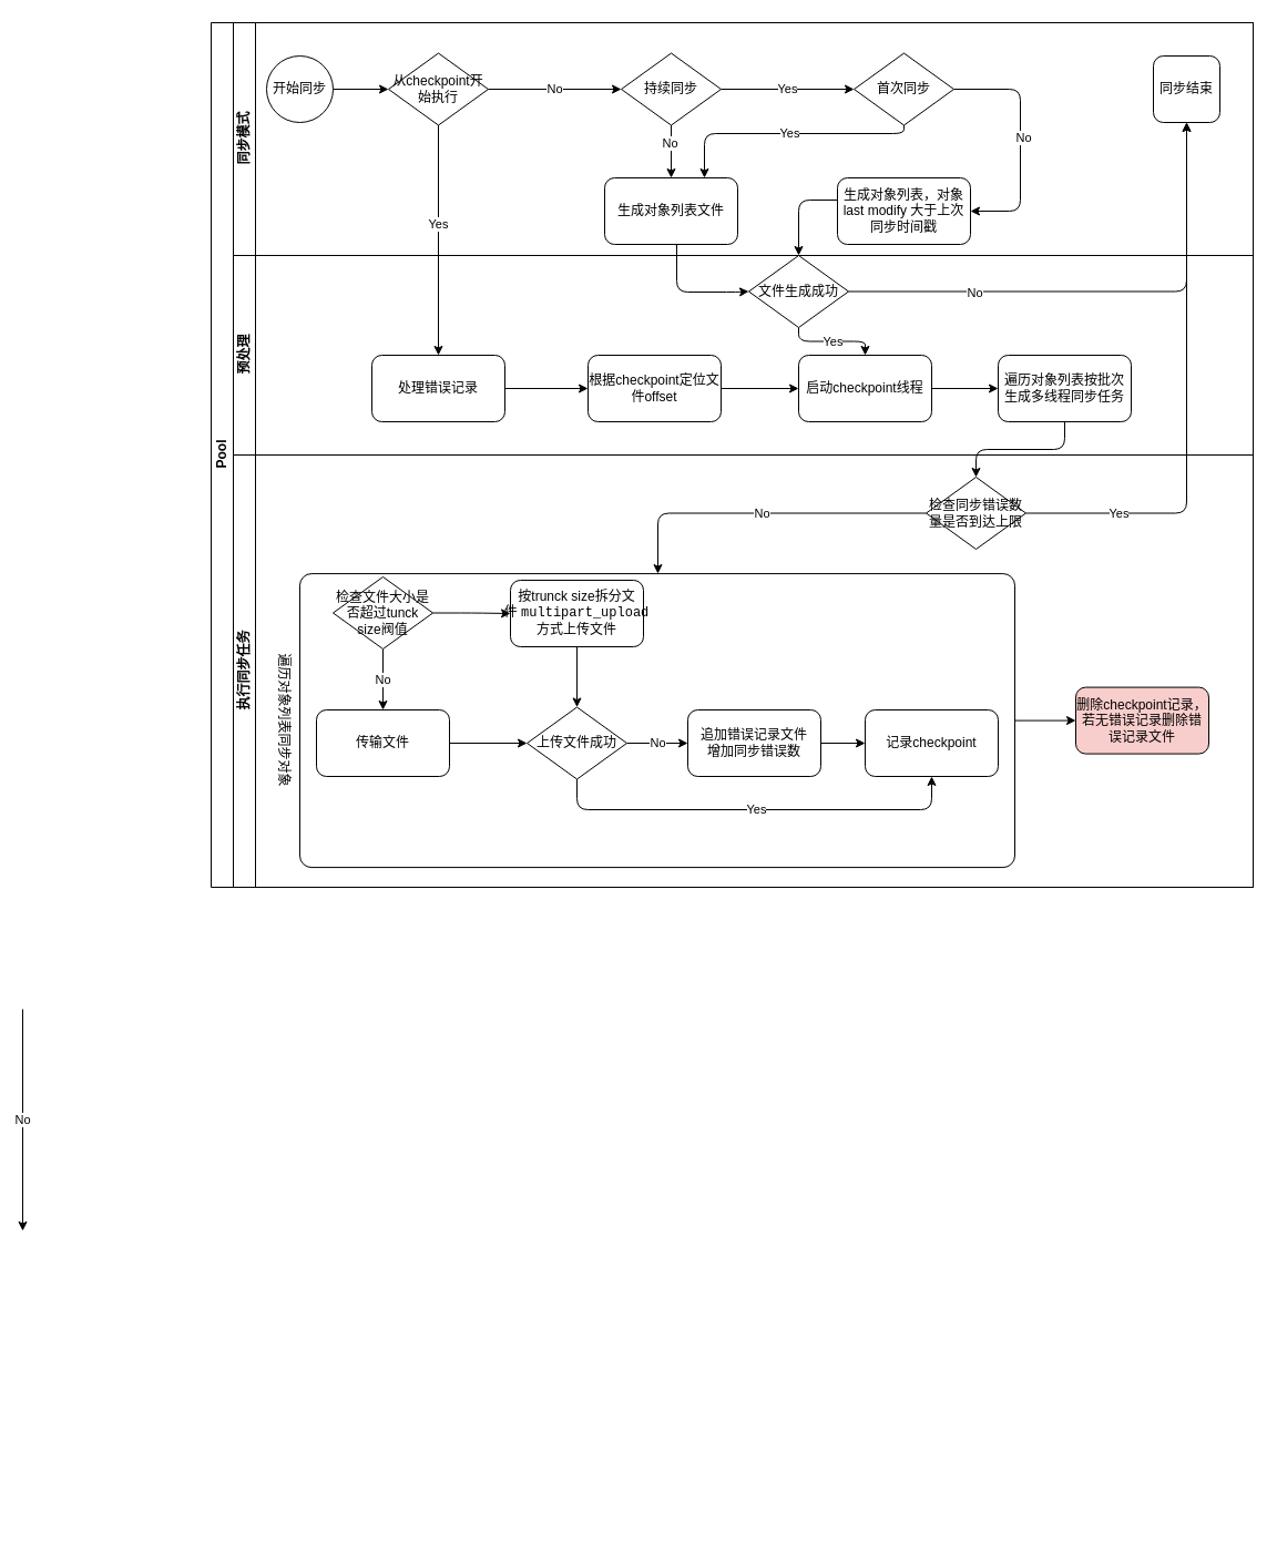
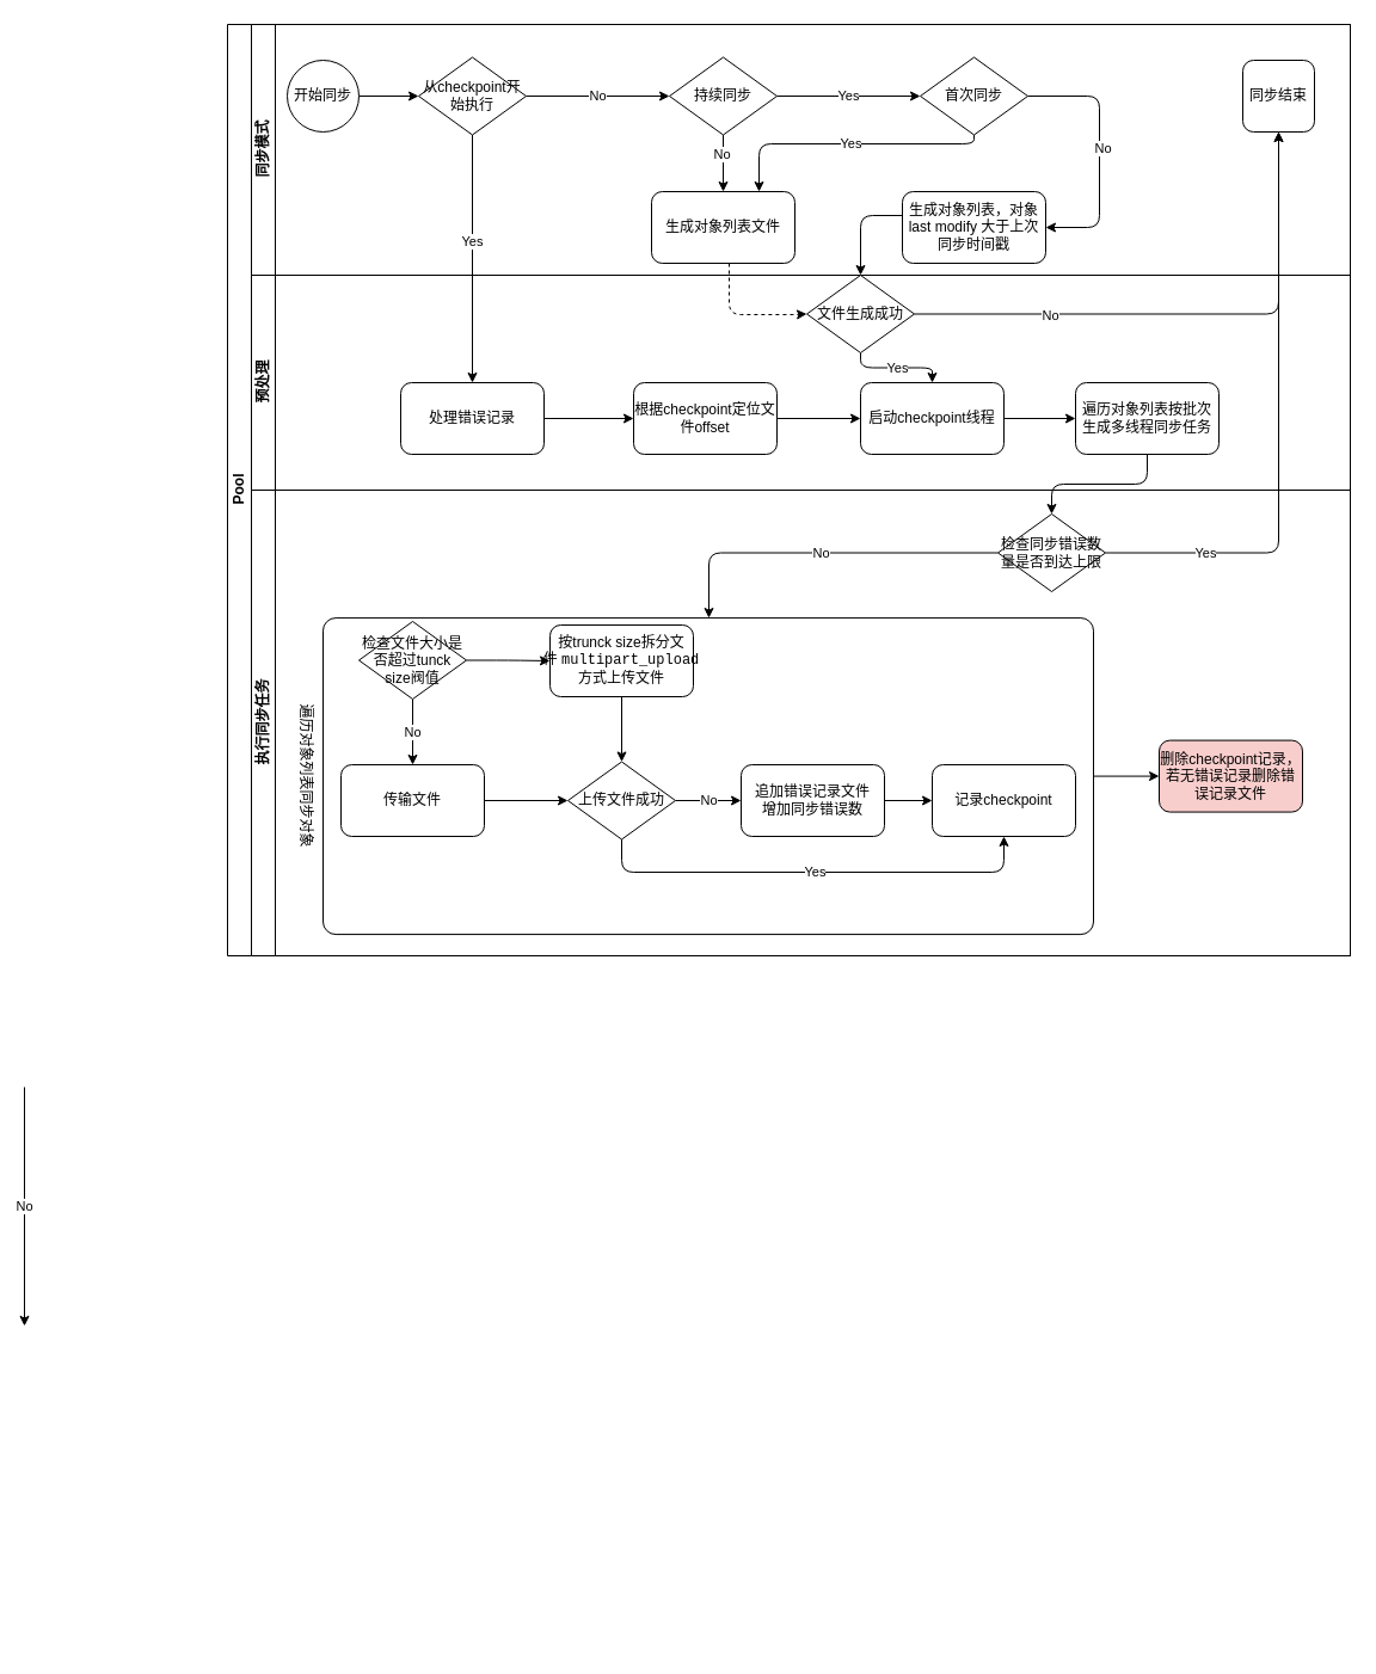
  <mxCell id="0" />
  <mxCell id="1" parent="0" />
  <mxCell id="2" value="Pool" style="swimlane;html=1;childLayout=stackLayout;resizeParent=1;resizeParentMax=0;horizontal=0;startSize=20;horizontalStack=0;" parent="1" vertex="1"><mxGeometry x="190" y="20" width="940" height="780" as="geometry" /></mxCell>
  <mxCell id="3" value="同步模式" style="swimlane;html=1;startSize=20;horizontal=0;" parent="2" vertex="1"><mxGeometry x="20" width="920" height="210" as="geometry" /></mxCell>
  <mxCell id="4" style="edgeStyle=none;html=1;entryX=0;entryY=0.5;entryDx=0;entryDy=0;" edge="1" parent="3" source="5" target="8"><mxGeometry relative="1" as="geometry" /></mxCell>
  <mxCell id="5" value="&lt;span&gt;开始同步&lt;/span&gt;" style="ellipse;whiteSpace=wrap;html=1;" parent="3" vertex="1"><mxGeometry x="30" y="30" width="60" height="60" as="geometry" /></mxCell>
  <mxCell id="6" value="&lt;span&gt;同步结束&lt;/span&gt;" style="whiteSpace=wrap;html=1;rounded=1;" parent="3" vertex="1"><mxGeometry x="830" y="30" width="60" height="60" as="geometry" /></mxCell>
  <mxCell id="7" value="No" style="edgeStyle=none;html=1;entryX=0;entryY=0.5;entryDx=0;entryDy=0;" edge="1" parent="3" source="8" target="12"><mxGeometry relative="1" as="geometry" /></mxCell>
  <mxCell id="8" value="从checkpoint开始执行" style="rhombus;whiteSpace=wrap;html=1;" vertex="1" parent="3"><mxGeometry x="140" y="27.5" width="90" height="65" as="geometry" /></mxCell>
  <mxCell id="9" value="Yes" style="edgeStyle=none;html=1;entryX=0;entryY=0.5;entryDx=0;entryDy=0;" edge="1" parent="3" source="12" target="17"><mxGeometry relative="1" as="geometry" /></mxCell>
  <mxCell id="10" style="edgeStyle=none;html=1;entryX=0.5;entryY=0;entryDx=0;entryDy=0;" edge="1" parent="3" source="12" target="18"><mxGeometry relative="1" as="geometry" /></mxCell>
  <mxCell id="11" value="No" style="edgeLabel;html=1;align=center;verticalAlign=middle;resizable=0;points=[];" vertex="1" connectable="0" parent="10"><mxGeometry x="-0.317" y="-2" relative="1" as="geometry"><mxPoint as="offset" /></mxGeometry></mxCell>
  <mxCell id="12" value="持续同步" style="rhombus;whiteSpace=wrap;html=1;" vertex="1" parent="3"><mxGeometry x="350" y="27.5" width="90" height="65" as="geometry" /></mxCell>
  <mxCell id="13" style="edgeStyle=orthogonalEdgeStyle;html=1;entryX=0.75;entryY=0;entryDx=0;entryDy=0;" edge="1" parent="3" source="17" target="18"><mxGeometry relative="1" as="geometry"><Array as="points"><mxPoint x="605" y="100" /><mxPoint x="425" y="100" /></Array></mxGeometry></mxCell>
  <mxCell id="14" value="Yes" style="edgeLabel;html=1;align=center;verticalAlign=middle;resizable=0;points=[];" vertex="1" connectable="0" parent="13"><mxGeometry x="-0.025" y="-1" relative="1" as="geometry"><mxPoint as="offset" /></mxGeometry></mxCell>
  <mxCell id="15" style="edgeStyle=orthogonalEdgeStyle;html=1;exitX=1;exitY=0.5;exitDx=0;exitDy=0;entryX=1;entryY=0.5;entryDx=0;entryDy=0;" edge="1" parent="3" source="17" target="19"><mxGeometry relative="1" as="geometry"><mxPoint x="690" y="140" as="targetPoint" /><Array as="points"><mxPoint x="710" y="60" /><mxPoint x="710" y="170" /></Array></mxGeometry></mxCell>
  <mxCell id="16" value="No" style="edgeLabel;html=1;align=center;verticalAlign=middle;resizable=0;points=[];" vertex="1" connectable="0" parent="15"><mxGeometry x="-0.039" y="2" relative="1" as="geometry"><mxPoint as="offset" /></mxGeometry></mxCell>
  <mxCell id="17" value="首次同步" style="rhombus;whiteSpace=wrap;html=1;" vertex="1" parent="3"><mxGeometry x="560" y="27.5" width="90" height="65" as="geometry" /></mxCell>
  <mxCell id="18" value="生成对象列表文件" style="rounded=1;whiteSpace=wrap;html=1;" vertex="1" parent="3"><mxGeometry x="335" y="140" width="120" height="60" as="geometry" /></mxCell>
  <mxCell id="19" value="生成对象列表，对象 last modify 大于上次同步时间戳" style="rounded=1;whiteSpace=wrap;html=1;" vertex="1" parent="3"><mxGeometry x="545" y="140" width="120" height="60" as="geometry" /></mxCell>
  <mxCell id="20" value="预处理" style="swimlane;html=1;startSize=20;horizontal=0;" parent="2" vertex="1"><mxGeometry x="20" y="210" width="920" height="180" as="geometry" /></mxCell>
  <mxCell id="21" style="edgeStyle=none;html=1;entryX=0;entryY=0.5;entryDx=0;entryDy=0;" edge="1" parent="20" source="22" target="27"><mxGeometry relative="1" as="geometry" /></mxCell>
  <mxCell id="22" value="&lt;span&gt;根据checkpoint定位文件offset&lt;/span&gt;" style="rounded=1;whiteSpace=wrap;html=1;" vertex="1" parent="20"><mxGeometry x="320" y="90" width="120" height="60" as="geometry" /></mxCell>
  <mxCell id="23" style="edgeStyle=none;html=1;" edge="1" parent="20" source="24" target="22"><mxGeometry relative="1" as="geometry" /></mxCell>
  <mxCell id="24" value="&lt;span&gt;处理错误记录&lt;/span&gt;" style="rounded=1;whiteSpace=wrap;html=1;" vertex="1" parent="20"><mxGeometry x="125" y="90" width="120" height="60" as="geometry" /></mxCell>
  <mxCell id="25" value="遍历对象列表按批次生成多线程同步任务" style="rounded=1;whiteSpace=wrap;html=1;" vertex="1" parent="20"><mxGeometry x="690" y="90" width="120" height="60" as="geometry" /></mxCell>
  <mxCell id="26" style="edgeStyle=none;html=1;entryX=0;entryY=0.5;entryDx=0;entryDy=0;" edge="1" parent="20" source="27" target="25"><mxGeometry relative="1" as="geometry" /></mxCell>
  <mxCell id="27" value="启动checkpoint线程" style="rounded=1;whiteSpace=wrap;html=1;" vertex="1" parent="20"><mxGeometry x="510" y="90" width="120" height="60" as="geometry" /></mxCell>
  <mxCell id="28" value="Yes" style="edgeStyle=orthogonalEdgeStyle;html=1;entryX=0.5;entryY=0;entryDx=0;entryDy=0;" edge="1" parent="20" source="29" target="27"><mxGeometry relative="1" as="geometry" /></mxCell>
  <mxCell id="29" value="文件生成成功" style="rhombus;whiteSpace=wrap;html=1;" vertex="1" parent="20"><mxGeometry x="465" width="90" height="65" as="geometry" /></mxCell>
  <mxCell id="30" value="Yes" style="edgeStyle=none;html=1;entryX=0.5;entryY=0;entryDx=0;entryDy=0;" edge="1" parent="2" source="8" target="24"><mxGeometry x="-0.143" relative="1" as="geometry"><mxPoint as="offset" /></mxGeometry></mxCell>
- <mxCell id="31" style="edgeStyle=orthogonalEdgeStyle;html=1;entryX=0;entryY=0.5;entryDx=0;entryDy=0;" edge="1" parent="2" source="18" target="29"><mxGeometry relative="1" as="geometry"><Array as="points"><mxPoint x="420" y="243" /><mxPoint x="475" y="243" /></Array></mxGeometry></mxCell>
+ <mxCell id="31" style="edgeStyle=orthogonalEdgeStyle;html=1;entryX=0;entryY=0.5;entryDx=0;entryDy=0;dashed=1;" edge="1" parent="2" source="18" target="29"><mxGeometry relative="1" as="geometry"><Array as="points"><mxPoint x="420" y="243" /><mxPoint x="475" y="243" /></Array></mxGeometry></mxCell>
  <mxCell id="32" style="edgeStyle=orthogonalEdgeStyle;html=1;entryX=0.5;entryY=0;entryDx=0;entryDy=0;" edge="1" parent="2" source="19" target="29"><mxGeometry relative="1" as="geometry"><Array as="points"><mxPoint x="530" y="160" /></Array></mxGeometry></mxCell>
  <mxCell id="33" style="edgeStyle=orthogonalEdgeStyle;html=1;entryX=0.5;entryY=1;entryDx=0;entryDy=0;" edge="1" parent="2" source="29" target="6"><mxGeometry relative="1" as="geometry" /></mxCell>
  <mxCell id="34" value="No" style="edgeLabel;html=1;align=center;verticalAlign=middle;resizable=0;points=[];" vertex="1" connectable="0" parent="33"><mxGeometry x="-0.506" y="-1" relative="1" as="geometry"><mxPoint as="offset" /></mxGeometry></mxCell>
  <mxCell id="35" style="edgeStyle=orthogonalEdgeStyle;html=1;entryX=0.5;entryY=0;entryDx=0;entryDy=0;" edge="1" parent="2" source="25" target="40"><mxGeometry relative="1" as="geometry" /></mxCell>
  <mxCell id="36" style="edgeStyle=orthogonalEdgeStyle;html=1;entryX=0.5;entryY=1;entryDx=0;entryDy=0;" edge="1" parent="2" source="40" target="6"><mxGeometry relative="1" as="geometry" /></mxCell>
  <mxCell id="37" value="Yes" style="edgeLabel;html=1;align=center;verticalAlign=middle;resizable=0;points=[];" vertex="1" connectable="0" parent="36"><mxGeometry x="-0.666" relative="1" as="geometry"><mxPoint as="offset" /></mxGeometry></mxCell>
  <mxCell id="38" value="执行同步任务" style="swimlane;html=1;startSize=20;horizontal=0;" parent="2" vertex="1"><mxGeometry x="20" y="390" width="920" height="390" as="geometry" /></mxCell>
  <mxCell id="39" value="No" style="edgeStyle=orthogonalEdgeStyle;html=1;" edge="1" parent="38" source="40" target="42"><mxGeometry relative="1" as="geometry"><Array as="points"><mxPoint x="383" y="52" /></Array></mxGeometry></mxCell>
  <mxCell id="40" value="检查同步错误数量是否到达上限" style="rhombus;whiteSpace=wrap;html=1;" vertex="1" parent="38"><mxGeometry x="625" y="20" width="90" height="65" as="geometry" /></mxCell>
  <mxCell id="41" style="edgeStyle=orthogonalEdgeStyle;html=1;" edge="1" parent="38" source="42" target="57"><mxGeometry relative="1" as="geometry" /></mxCell>
  <mxCell id="42" value="" style="rounded=1;whiteSpace=wrap;html=1;arcSize=4;" vertex="1" parent="38"><mxGeometry x="60" y="107.08" width="645" height="265" as="geometry" /></mxCell>
  <mxCell id="43" value="遍历对象列表同步对象" style="text;html=1;strokeColor=none;fillColor=none;align=center;verticalAlign=middle;whiteSpace=wrap;rounded=0;rotation=90;" vertex="1" parent="38"><mxGeometry x="-20" y="220.0" width="133.35" height="39.17" as="geometry" /></mxCell>
  <mxCell id="44" value="No" style="edgeStyle=orthogonalEdgeStyle;html=1;" edge="1" parent="38" source="46" target="48"><mxGeometry relative="1" as="geometry" /></mxCell>
  <mxCell id="45" style="edgeStyle=orthogonalEdgeStyle;html=1;" edge="1" parent="38" source="46" target="50"><mxGeometry relative="1" as="geometry" /></mxCell>
  <mxCell id="46" value="检查文件大小是否超过tunck size阀值" style="rhombus;whiteSpace=wrap;html=1;" vertex="1" parent="38"><mxGeometry x="90" y="110" width="90" height="65" as="geometry" /></mxCell>
  <mxCell id="47" style="edgeStyle=orthogonalEdgeStyle;html=1;entryX=0;entryY=0.5;entryDx=0;entryDy=0;" edge="1" parent="38" source="48" target="53"><mxGeometry relative="1" as="geometry" /></mxCell>
  <mxCell id="48" value="传输文件" style="rounded=1;whiteSpace=wrap;html=1;" vertex="1" parent="38"><mxGeometry x="75" y="230.0" width="120" height="60" as="geometry" /></mxCell>
  <mxCell id="49" style="edgeStyle=orthogonalEdgeStyle;html=1;entryX=0.5;entryY=0;entryDx=0;entryDy=0;" edge="1" parent="38" source="50" target="53"><mxGeometry relative="1" as="geometry" /></mxCell>
  <mxCell id="50" value="按trunck size拆分文件&amp;nbsp;&lt;span style=&quot;border-color: var(--border-color); font-family: menlo, &amp;quot;jetbrains mono&amp;quot;, &amp;quot;courier new&amp;quot;, monospace, menlo, monaco, &amp;quot;courier new&amp;quot;, monospace;&quot;&gt;multipart_upload方式上传文件&lt;/span&gt;" style="rounded=1;whiteSpace=wrap;html=1;" vertex="1" parent="38"><mxGeometry x="250" y="113" width="120" height="60" as="geometry" /></mxCell>
  <mxCell id="51" value="No" style="edgeStyle=orthogonalEdgeStyle;html=1;entryX=0;entryY=0.5;entryDx=0;entryDy=0;" edge="1" parent="38" source="53" target="55"><mxGeometry relative="1" as="geometry" /></mxCell>
  <mxCell id="52" value="Yes" style="edgeStyle=orthogonalEdgeStyle;html=1;entryX=0.5;entryY=1;entryDx=0;entryDy=0;" edge="1" parent="38" source="53" target="56"><mxGeometry relative="1" as="geometry"><Array as="points"><mxPoint x="310" y="320" /><mxPoint x="630" y="320" /></Array></mxGeometry></mxCell>
  <mxCell id="53" value="上传文件成功" style="rhombus;whiteSpace=wrap;html=1;" vertex="1" parent="38"><mxGeometry x="265" y="227.5" width="90" height="65" as="geometry" /></mxCell>
  <mxCell id="54" style="edgeStyle=orthogonalEdgeStyle;html=1;entryX=0;entryY=0.5;entryDx=0;entryDy=0;" edge="1" parent="38" source="55" target="56"><mxGeometry relative="1" as="geometry" /></mxCell>
  <mxCell id="55" value="追加错误记录文件&lt;br&gt;增加同步错误数" style="rounded=1;whiteSpace=wrap;html=1;" vertex="1" parent="38"><mxGeometry x="410" y="230" width="120" height="60" as="geometry" /></mxCell>
  <mxCell id="56" value="记录checkpoint" style="rounded=1;whiteSpace=wrap;html=1;" vertex="1" parent="38"><mxGeometry x="570" y="230" width="120" height="60" as="geometry" /></mxCell>
  <mxCell id="57" value="删除checkpoint记录，若无错误记录删除错误记录文件" style="rounded=1;whiteSpace=wrap;html=1;fillColor=#f8cecc;" vertex="1" parent="38"><mxGeometry x="760" y="209.58" width="120" height="60" as="geometry" /></mxCell>
  <mxCell id="58" style="edgeStyle=orthogonalEdgeStyle;rounded=0;orthogonalLoop=1;jettySize=auto;html=1;entryX=0;entryY=0.5;entryDx=0;entryDy=0;exitX=0.5;exitY=1;exitDx=0;exitDy=0;" edge="1" parent="1"><mxGeometry relative="1" as="geometry"><mxPoint x="20" y="1155" as="sourcePoint" /></mxGeometry></mxCell>
  <mxCell id="59" style="edgeStyle=orthogonalEdgeStyle;rounded=0;orthogonalLoop=1;jettySize=auto;html=1;" edge="1" parent="1"><mxGeometry relative="1" as="geometry"><mxPoint x="130" y="1380" as="sourcePoint" /></mxGeometry></mxCell>
  <mxCell id="60" value="No" style="edgeLabel;html=1;align=center;verticalAlign=middle;resizable=0;points=[];" vertex="1" connectable="0" parent="59"><mxGeometry x="-0.026" relative="1" as="geometry"><mxPoint as="offset" /></mxGeometry></mxCell>
  <mxCell id="61" value="No" style="edgeStyle=orthogonalEdgeStyle;rounded=0;orthogonalLoop=1;jettySize=auto;html=1;entryX=0.5;entryY=0;entryDx=0;entryDy=0;" edge="1" parent="1"><mxGeometry relative="1" as="geometry"><mxPoint x="145" y="745" as="sourcePoint" /></mxGeometry></mxCell>
  <mxCell id="62" value="No" style="edgeStyle=orthogonalEdgeStyle;rounded=0;orthogonalLoop=1;jettySize=auto;html=1;entryX=0.5;entryY=0;entryDx=0;entryDy=0;" edge="1" parent="1"><mxGeometry relative="1" as="geometry"><mxPoint x="20" y="1110" as="targetPoint" /><mxPoint x="20" y="910" as="sourcePoint" /></mxGeometry></mxCell>
  <mxCell id="63" style="edgeStyle=orthogonalEdgeStyle;rounded=0;orthogonalLoop=1;jettySize=auto;html=1;entryX=0;entryY=0.5;entryDx=0;entryDy=0;" edge="1" parent="1"><mxGeometry relative="1" as="geometry"><mxPoint x="60" y="880" as="sourcePoint" /></mxGeometry></mxCell>
  <mxCell id="64" value="Yes" style="edgeLabel;html=1;align=center;verticalAlign=middle;resizable=0;points=[];" vertex="1" connectable="0" parent="63"><mxGeometry x="-0.271" y="-2" relative="1" as="geometry"><mxPoint as="offset" /></mxGeometry></mxCell>
  <mxCell id="65" style="edgeStyle=orthogonalEdgeStyle;rounded=0;orthogonalLoop=1;jettySize=auto;html=1;entryX=0.5;entryY=0;entryDx=0;entryDy=0;" edge="1" parent="1"><mxGeometry relative="1" as="geometry"><mxPoint x="210" y="1154.87" as="sourcePoint" /></mxGeometry></mxCell>
  <mxCell id="66" value="Yes" style="edgeStyle=orthogonalEdgeStyle;rounded=0;orthogonalLoop=1;jettySize=auto;html=1;entryX=0.75;entryY=0;entryDx=0;entryDy=0;exitX=0.5;exitY=1;exitDx=0;exitDy=0;" edge="1" parent="1"><mxGeometry x="0.163" relative="1" as="geometry"><Array as="points"><mxPoint x="150" y="1040" /><mxPoint x="50" y="1040" /></Array><mxPoint as="offset" /><mxPoint x="151.47" y="913.25" as="sourcePoint" /></mxGeometry></mxCell>
  <mxCell id="67" style="edgeStyle=orthogonalEdgeStyle;rounded=0;orthogonalLoop=1;jettySize=auto;html=1;entryX=0.5;entryY=0;entryDx=0;entryDy=0;" edge="1" parent="1"><mxGeometry relative="1" as="geometry"><Array as="points"><mxPoint x="260" y="880" /><mxPoint x="260" y="1040" /><mxPoint x="210" y="1040" /></Array><mxPoint x="191.401" y="880.182" as="sourcePoint" /></mxGeometry></mxCell>
  <mxCell id="68" value="No" style="edgeLabel;html=1;align=center;verticalAlign=middle;resizable=0;points=[];" vertex="1" connectable="0" parent="67"><mxGeometry x="-0.304" y="1" relative="1" as="geometry"><mxPoint x="-21" y="106.37" as="offset" /></mxGeometry></mxCell>
  <mxCell id="69" style="edgeStyle=orthogonalEdgeStyle;rounded=0;orthogonalLoop=1;jettySize=auto;html=1;entryX=0.5;entryY=0;entryDx=0;entryDy=0;" edge="1" parent="1"><mxGeometry relative="1" as="geometry"><mxPoint x="190" y="670" as="sourcePoint" /></mxGeometry></mxCell>
